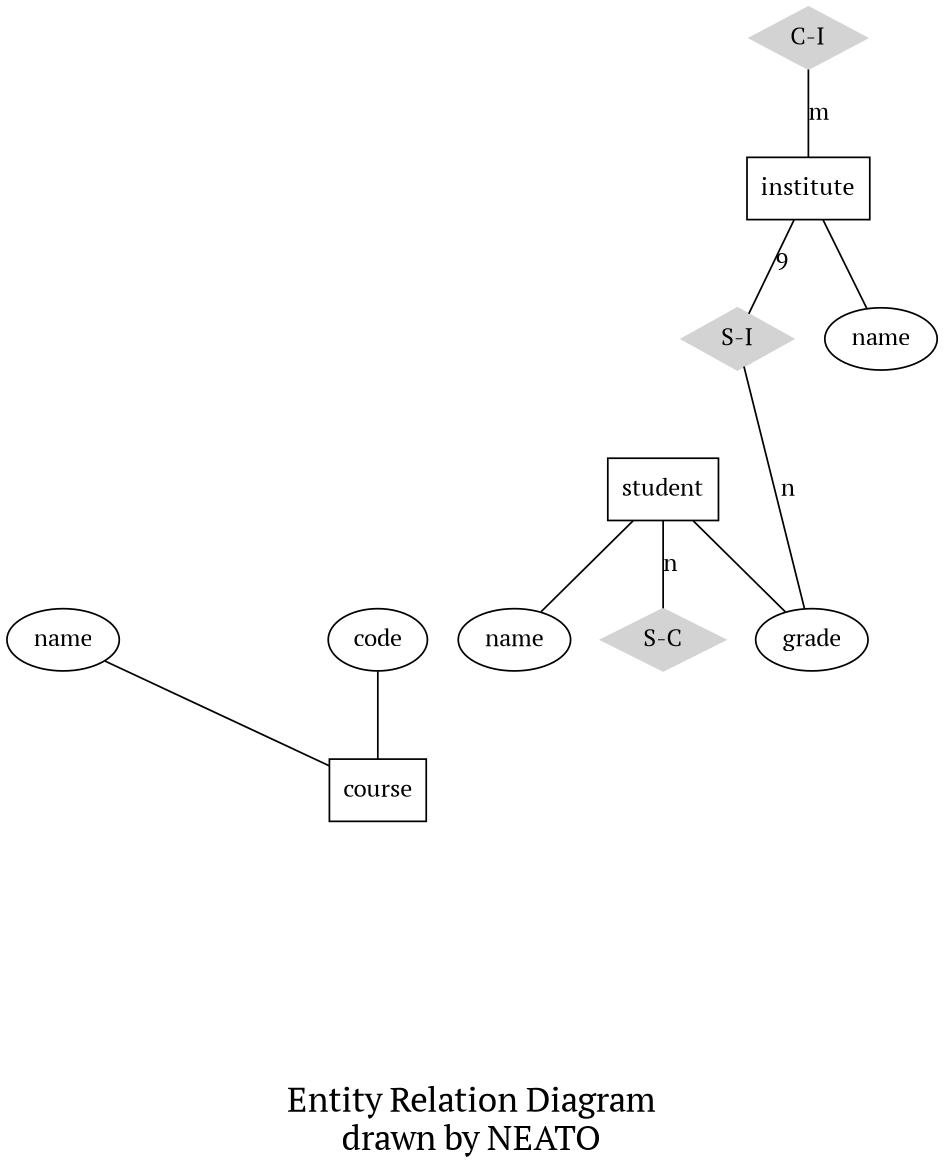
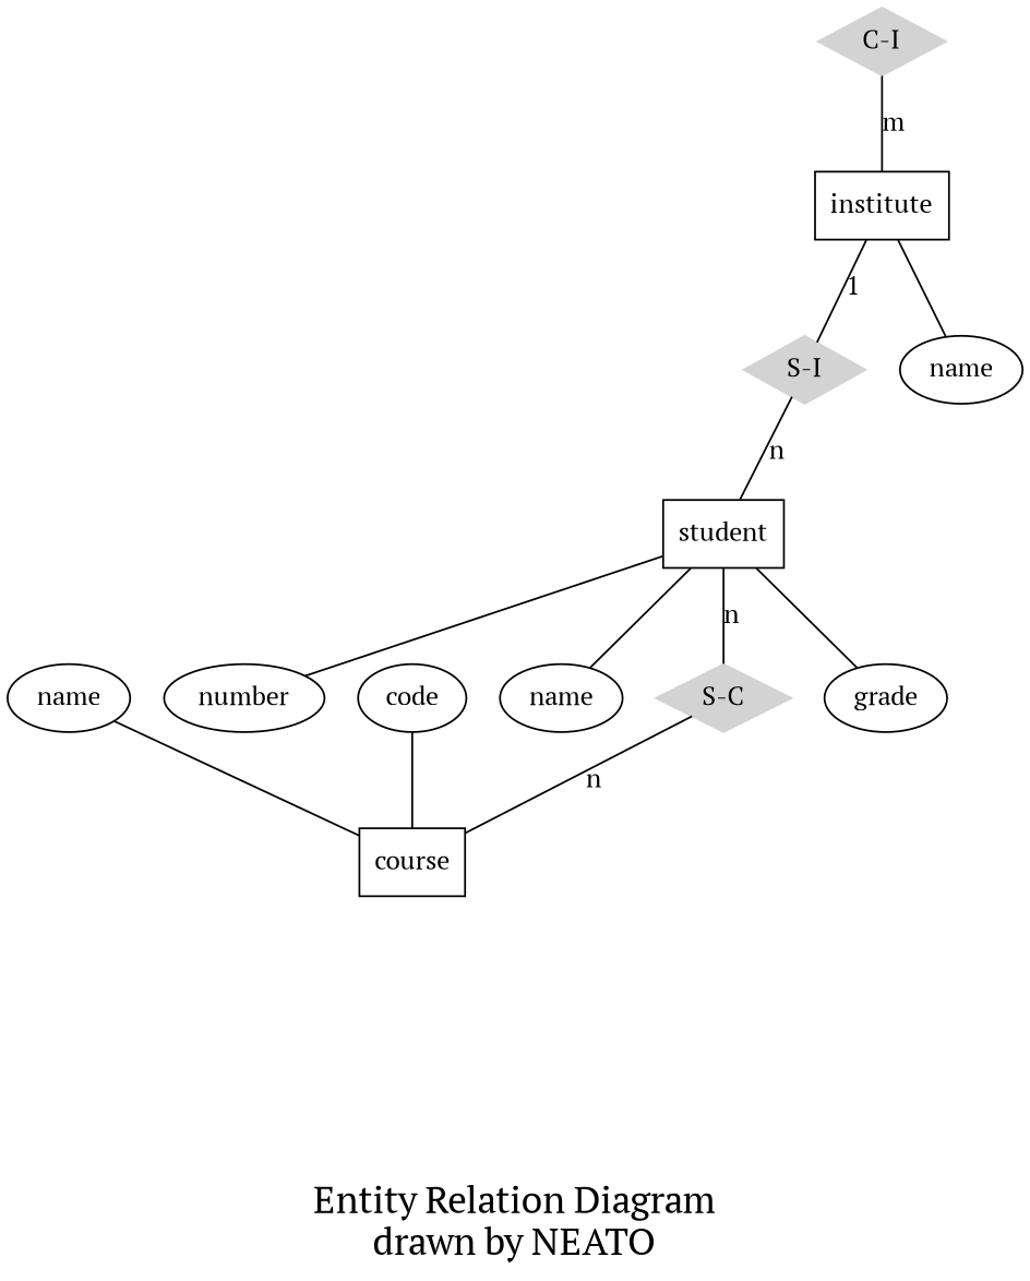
  graph {
    fontname="PT Serif"
    fontsize=20
    label="\n\nEntity Relation Diagram\ndrawn by NEATO"
    node [fontname="PT Serif" shape=ellipse]
    edge [fontname="PT Serif"]
    n1 [label=name]
    n2 [label=name]
    n3 [label=name]
    course [shape=box]
    "C-I" [color=lightgrey shape=diamond style=filled]
    institute [shape=box]
    "S-I" [color=lightgrey shape=diamond style=filled]
    student [shape=box]
    grade
+   number
    "S-C" [color=lightgrey shape=diamond style=filled]
    code
    subgraph sub_1 {
      n1
      n2
      n3
    }
    n1 -- course
    "C-I" -- institute [label=m]
    institute -- n2
-   institute -- "S-I" [label=9]
-   "S-I" -- grade [label=n]
+   institute -- "S-I" [label=1]
+   "S-I" -- student [label=n]
    student -- n3
    student -- grade
+   student -- number
    student -- "S-C" [label=n]
+   "S-C" -- course [label=n]
    code -- course
  }
